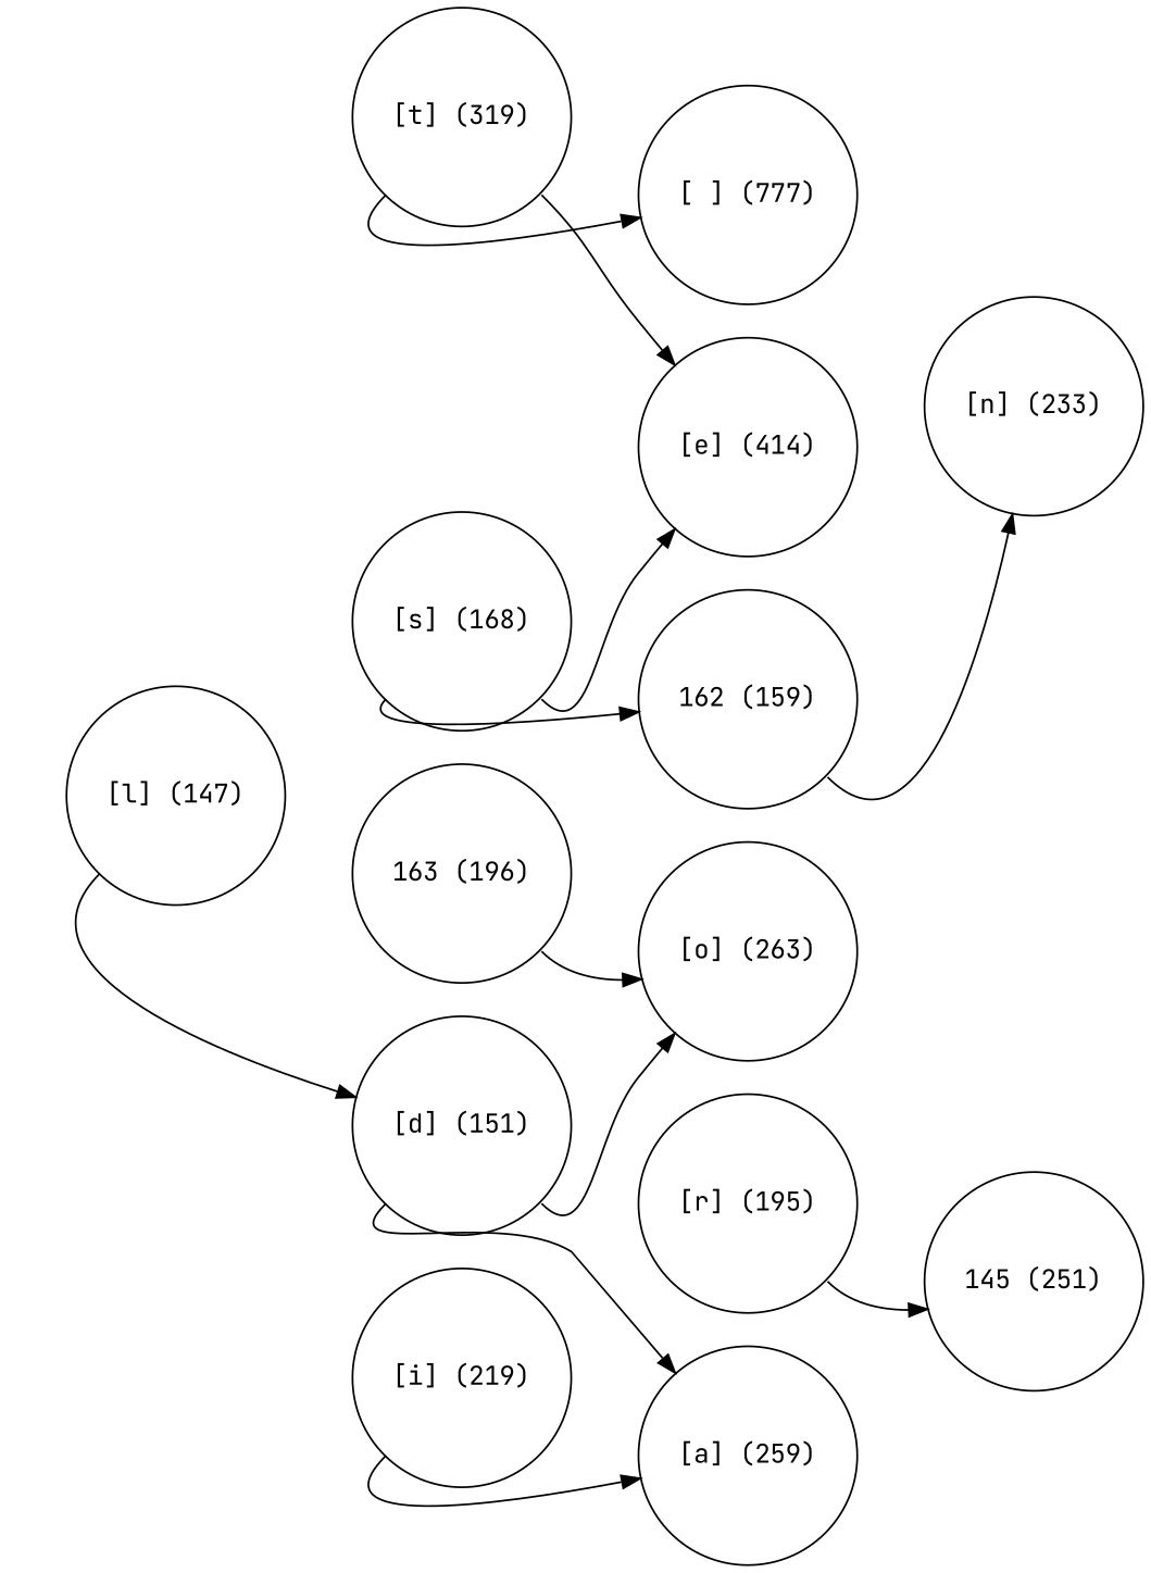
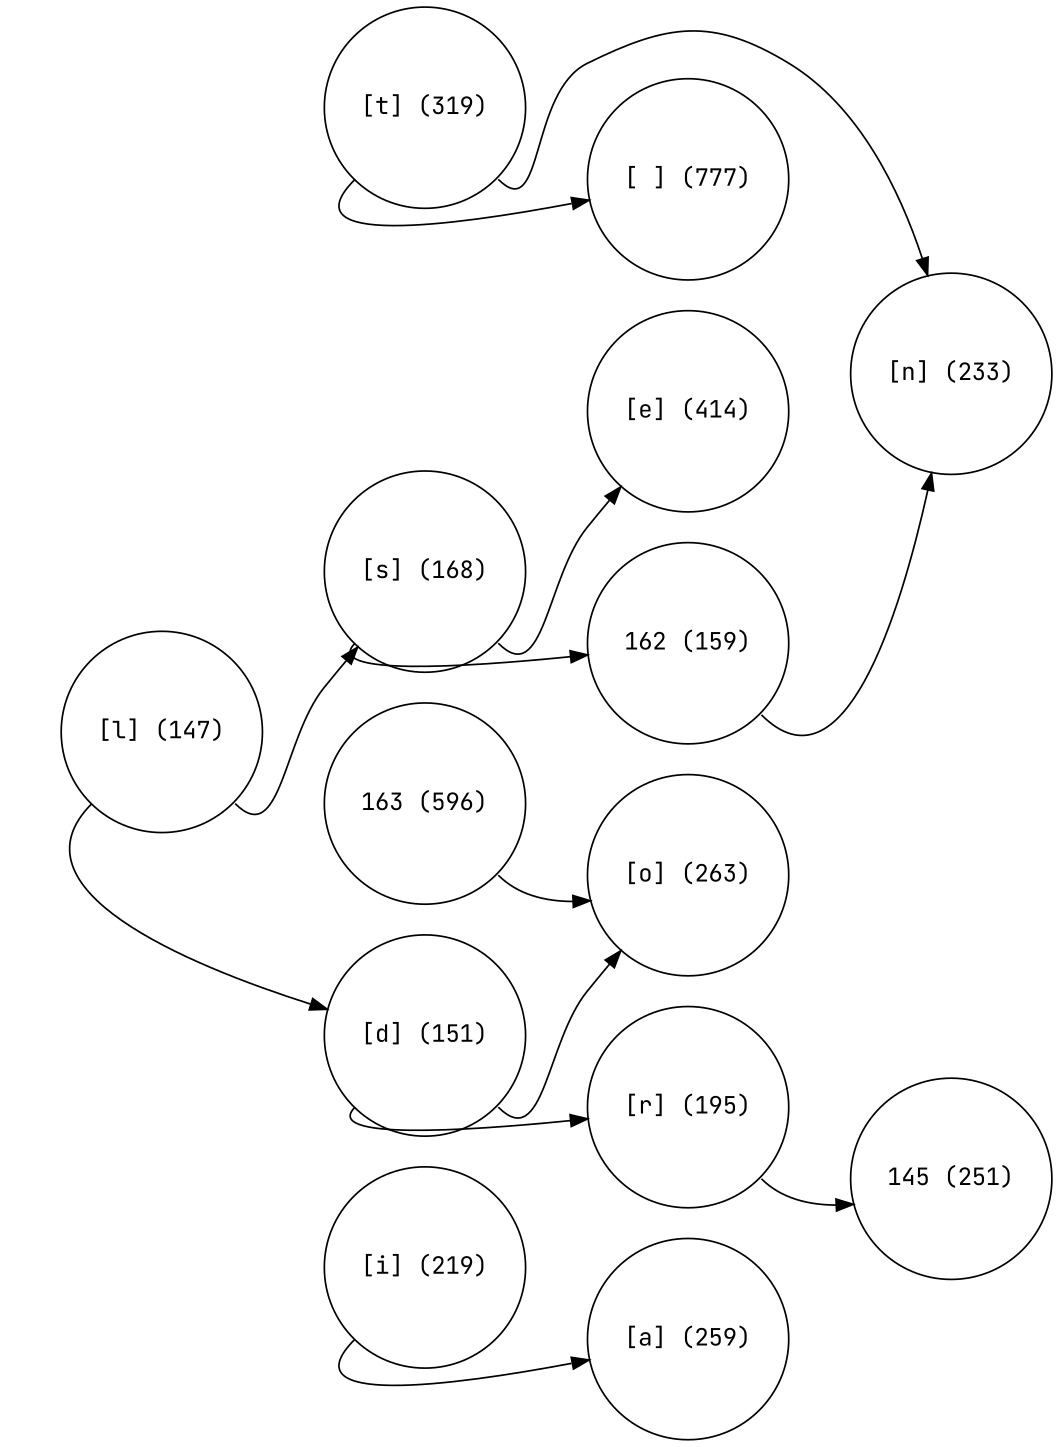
  digraph {
    fontname="JetBrains Mono"
    rankdir=LR
    node [fontname="JetBrains Mono" shape=circle]
    edge [fontname="JetBrains Mono" tailport=se]
    n1 [label="[l] (147)" width=0.5]
    n2 [label="[d] (151)" width=0.5]
    n3 [label="[s] (168)" width=0.5]
    n4 [label="[r] (195)" width=0.5]
    n5 [label="[o] (263)" width=0.5]
    n6 [label="162 (159)" width=0.5]
    n7 [label="[e] (414)" width=0.5]
    n8 [label="145 (251)" width=0.5]
-   n9 [label="163 (196)" width=0.5]
+   n9 [label="163 (596)" width=0.5]
    n10 [label="[i] (219)" width=0.5]
    n11 [label="[a] (259)" width=0.5]
    n12 [label="[n] (233)" width=0.5]
    n13 [label="[t] (319)" width=0.5]
    n14 [label="[ ] (777)" width=0.5]
    n1 -> n2 [tailport=sw]
-   n2 -> n11 [tailport=sw]
+   n1 -> n3
+   n2 -> n4 [tailport=sw]
    n2 -> n5
    n3 -> n6 [tailport=sw]
    n3 -> n7
    n4 -> n8
    n6 -> n12
    n9 -> n5
    n10 -> n11 [tailport=sw]
-   n13 -> n7
+   n13 -> n12
    n13 -> n14 [tailport=sw]
  }
